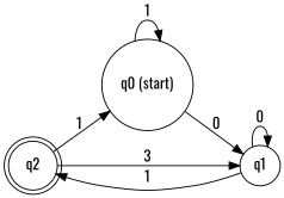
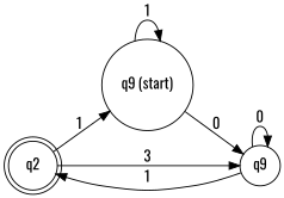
  digraph {
    fontname=Oswald
    rankdir=LR
    node [fontname=Oswald shape=circle]
    edge [fontname=Oswald]
    q2 [shape=doublecircle]
-   n2 [label="q0 (start)"]
-   q1
+   n2 [label="q9 (start)"]
+   q1 [label=q9]
    q2 -> n2 [label=1]
    q2 -> q1 [label=3]
    n2 -> n2 [label=1]
    n2 -> q1 [label=0]
    q1 -> q2 [label=1]
    q1 -> q1 [label=0]
  }
